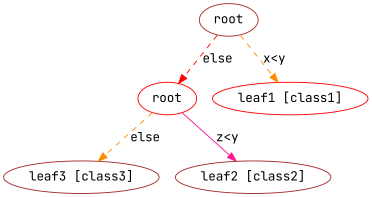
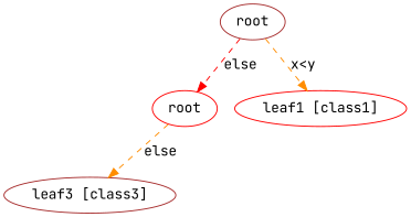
  digraph {
    fontname="JetBrains Mono"
    node [color=brown fontname="JetBrains Mono"]
    edge [color=darkorange style=dashed fontname="JetBrains Mono"]
    n1 [label=root color=red]
    n2 [label="leaf3 [class3]"]
-   n3 [label="leaf2 [class2]"]
    n4 [label=root]
    n5 [label="leaf1 [class1]" color=red]
    n1 -> n2 [label=else]
-   n1 -> n3 [label="z<y" color=deeppink style=solid]
    n4 -> n1 [label=else color=red]
    n4 -> n5 [label="x<y"]
  }
